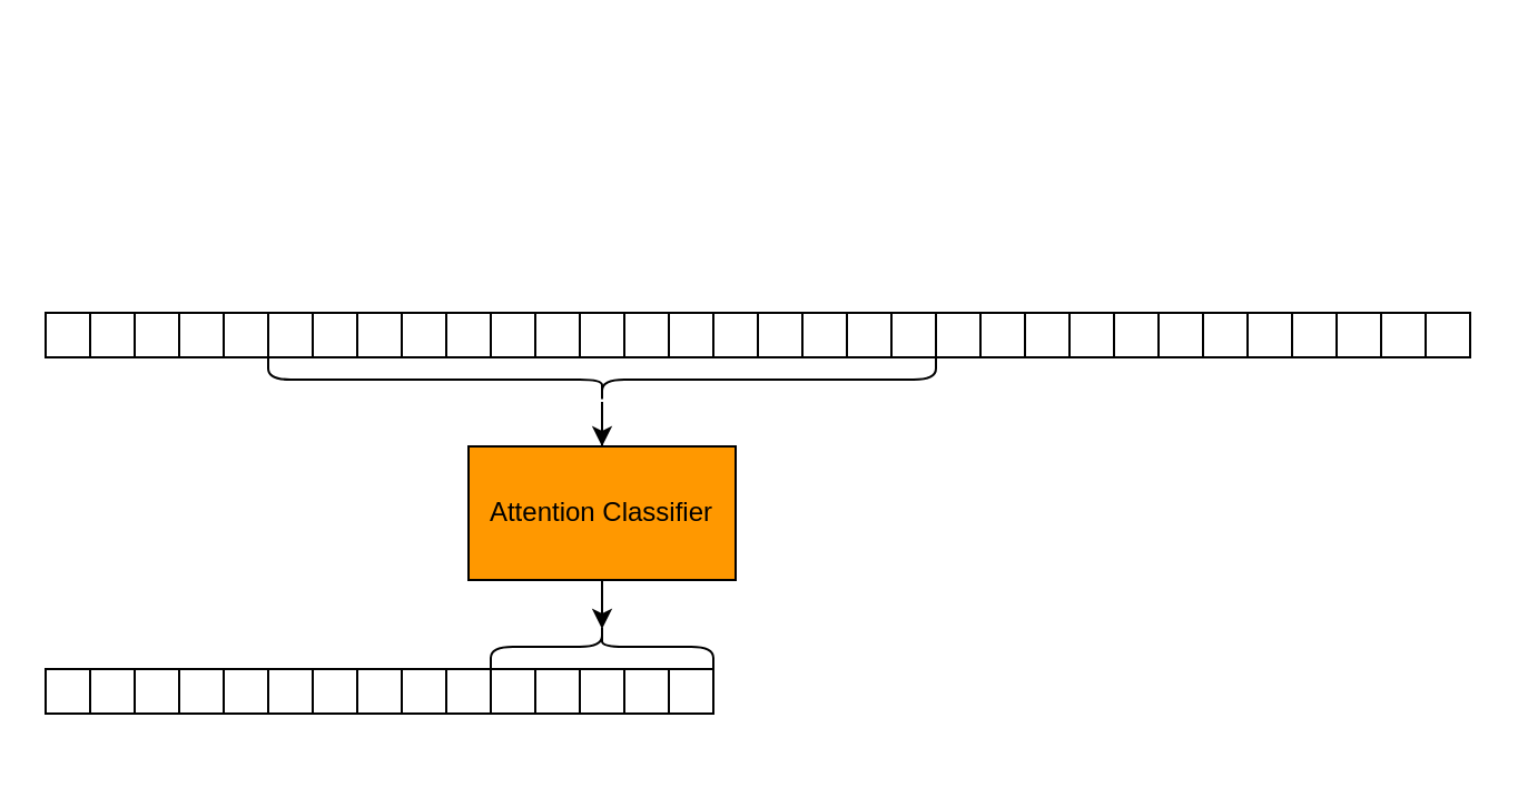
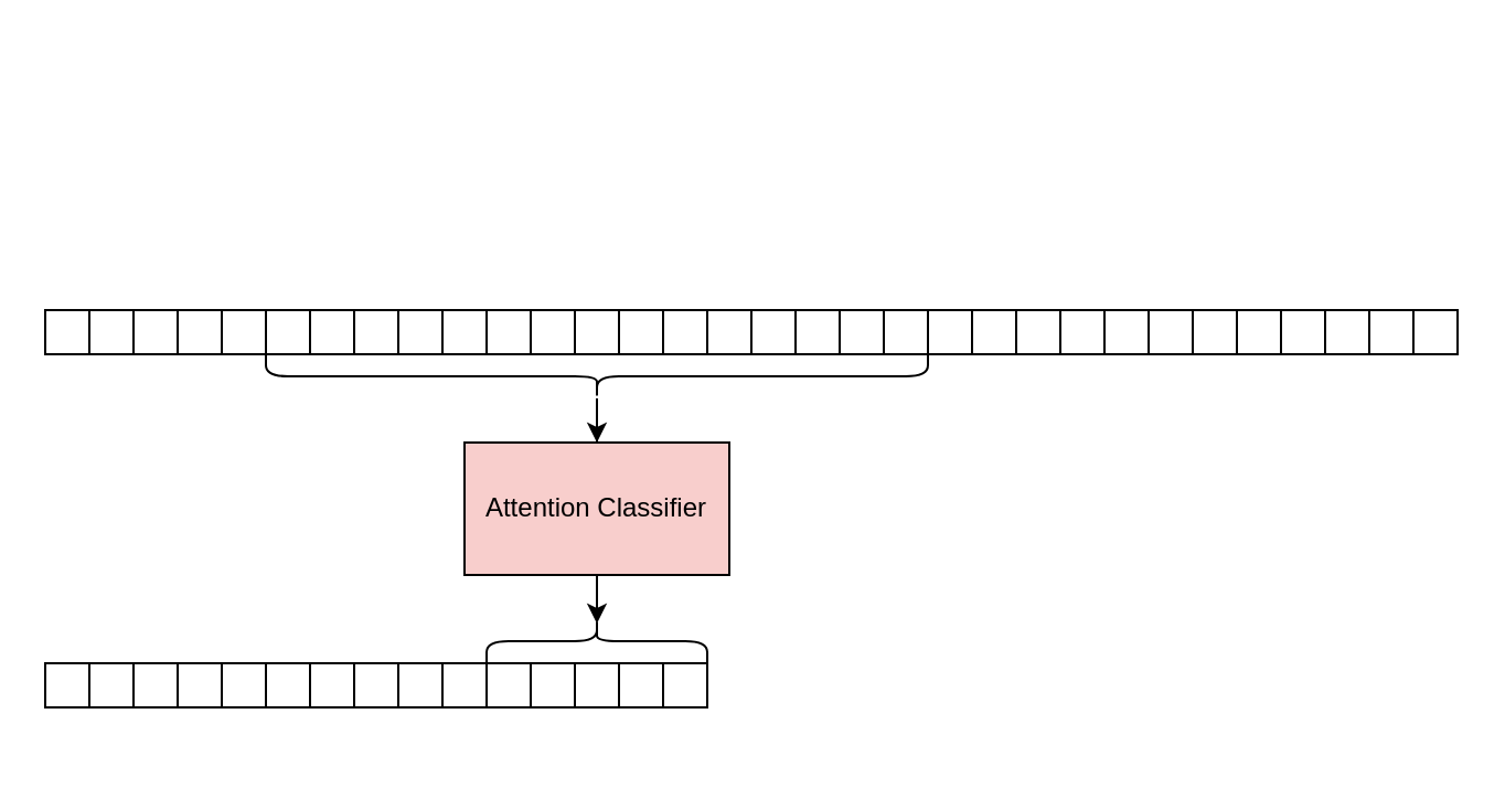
  <mxCell id="0" />
  <mxCell id="1" parent="0" />
  <mxCell id="2" value="" style="rounded=0;whiteSpace=wrap;html=1;" vertex="1" parent="1"><mxGeometry x="20" y="140" width="20" height="20" as="geometry" /></mxCell>
  <mxCell id="3" value="" style="rounded=0;whiteSpace=wrap;html=1;" vertex="1" parent="1"><mxGeometry x="40" y="140" width="20" height="20" as="geometry" /></mxCell>
  <mxCell id="4" value="" style="rounded=0;whiteSpace=wrap;html=1;" vertex="1" parent="1"><mxGeometry x="60" y="140" width="20" height="20" as="geometry" /></mxCell>
  <mxCell id="5" value="" style="rounded=0;whiteSpace=wrap;html=1;" vertex="1" parent="1"><mxGeometry x="80" y="140" width="20" height="20" as="geometry" /></mxCell>
  <mxCell id="6" value="" style="rounded=0;whiteSpace=wrap;html=1;" vertex="1" parent="1"><mxGeometry x="100" y="140" width="20" height="20" as="geometry" /></mxCell>
  <mxCell id="7" value="" style="rounded=0;whiteSpace=wrap;html=1;" vertex="1" parent="1"><mxGeometry x="120" y="140" width="20" height="20" as="geometry" /></mxCell>
  <mxCell id="8" value="" style="rounded=0;whiteSpace=wrap;html=1;" vertex="1" parent="1"><mxGeometry x="140" y="140" width="20" height="20" as="geometry" /></mxCell>
  <mxCell id="9" value="" style="rounded=0;whiteSpace=wrap;html=1;" vertex="1" parent="1"><mxGeometry x="160" y="140" width="20" height="20" as="geometry" /></mxCell>
  <mxCell id="10" value="" style="rounded=0;whiteSpace=wrap;html=1;" vertex="1" parent="1"><mxGeometry x="180" y="140" width="20" height="20" as="geometry" /></mxCell>
  <mxCell id="11" value="" style="rounded=0;whiteSpace=wrap;html=1;" vertex="1" parent="1"><mxGeometry x="200" y="140" width="20" height="20" as="geometry" /></mxCell>
  <mxCell id="12" value="" style="rounded=0;whiteSpace=wrap;html=1;" vertex="1" parent="1"><mxGeometry x="220" y="140" width="20" height="20" as="geometry" /></mxCell>
  <mxCell id="13" value="" style="rounded=0;whiteSpace=wrap;html=1;" vertex="1" parent="1"><mxGeometry x="240" y="140" width="20" height="20" as="geometry" /></mxCell>
  <mxCell id="14" value="" style="rounded=0;whiteSpace=wrap;html=1;" vertex="1" parent="1"><mxGeometry x="260" y="140" width="20" height="20" as="geometry" /></mxCell>
  <mxCell id="15" value="" style="rounded=0;whiteSpace=wrap;html=1;" vertex="1" parent="1"><mxGeometry x="280" y="140" width="20" height="20" as="geometry" /></mxCell>
  <mxCell id="16" value="" style="rounded=0;whiteSpace=wrap;html=1;" vertex="1" parent="1"><mxGeometry x="300" y="140" width="20" height="20" as="geometry" /></mxCell>
  <mxCell id="17" value="" style="rounded=0;whiteSpace=wrap;html=1;" vertex="1" parent="1"><mxGeometry x="320" y="140" width="20" height="20" as="geometry" /></mxCell>
  <mxCell id="18" value="" style="rounded=0;whiteSpace=wrap;html=1;" vertex="1" parent="1"><mxGeometry x="340" y="140" width="20" height="20" as="geometry" /></mxCell>
  <mxCell id="19" value="" style="rounded=0;whiteSpace=wrap;html=1;" vertex="1" parent="1"><mxGeometry x="360" y="140" width="20" height="20" as="geometry" /></mxCell>
  <mxCell id="20" value="" style="rounded=0;whiteSpace=wrap;html=1;" vertex="1" parent="1"><mxGeometry x="380" y="140" width="20" height="20" as="geometry" /></mxCell>
  <mxCell id="21" value="" style="rounded=0;whiteSpace=wrap;html=1;" vertex="1" parent="1"><mxGeometry x="400" y="140" width="20" height="20" as="geometry" /></mxCell>
  <mxCell id="22" value="" style="rounded=0;whiteSpace=wrap;html=1;" vertex="1" parent="1"><mxGeometry x="420" y="140" width="20" height="20" as="geometry" /></mxCell>
  <mxCell id="23" value="" style="rounded=0;whiteSpace=wrap;html=1;" vertex="1" parent="1"><mxGeometry x="440" y="140" width="20" height="20" as="geometry" /></mxCell>
  <mxCell id="24" value="" style="rounded=0;whiteSpace=wrap;html=1;" vertex="1" parent="1"><mxGeometry x="460" y="140" width="20" height="20" as="geometry" /></mxCell>
  <mxCell id="25" value="" style="rounded=0;whiteSpace=wrap;html=1;" vertex="1" parent="1"><mxGeometry x="480" y="140" width="20" height="20" as="geometry" /></mxCell>
  <mxCell id="26" value="" style="rounded=0;whiteSpace=wrap;html=1;" vertex="1" parent="1"><mxGeometry x="500" y="140" width="20" height="20" as="geometry" /></mxCell>
  <mxCell id="27" value="" style="rounded=0;whiteSpace=wrap;html=1;" vertex="1" parent="1"><mxGeometry x="520" y="140" width="20" height="20" as="geometry" /></mxCell>
  <mxCell id="28" value="" style="rounded=0;whiteSpace=wrap;html=1;" vertex="1" parent="1"><mxGeometry x="540" y="140" width="20" height="20" as="geometry" /></mxCell>
  <mxCell id="29" value="" style="rounded=0;whiteSpace=wrap;html=1;" vertex="1" parent="1"><mxGeometry x="560" y="140" width="20" height="20" as="geometry" /></mxCell>
  <mxCell id="30" value="" style="rounded=0;whiteSpace=wrap;html=1;" vertex="1" parent="1"><mxGeometry x="580" y="140" width="20" height="20" as="geometry" /></mxCell>
  <mxCell id="31" value="" style="rounded=0;whiteSpace=wrap;html=1;" vertex="1" parent="1"><mxGeometry x="600" y="140" width="20" height="20" as="geometry" /></mxCell>
  <mxCell id="32" value="" style="rounded=0;whiteSpace=wrap;html=1;" vertex="1" parent="1"><mxGeometry x="620" y="140" width="20" height="20" as="geometry" /></mxCell>
  <mxCell id="33" value="" style="rounded=0;whiteSpace=wrap;html=1;" vertex="1" parent="1"><mxGeometry x="640" y="140" width="20" height="20" as="geometry" /></mxCell>
  <mxCell id="34" style="edgeStyle=orthogonalEdgeStyle;rounded=0;orthogonalLoop=1;jettySize=auto;html=1;entryX=0.5;entryY=0;entryDx=0;entryDy=0;" edge="1" parent="1" source="35" target="37"><mxGeometry relative="1" as="geometry" /></mxCell>
  <mxCell id="35" value="" style="shape=curlyBracket;whiteSpace=wrap;html=1;rounded=1;flipH=1;rotation=90;" vertex="1" parent="1"><mxGeometry x="260" y="20" width="20" height="300" as="geometry" /></mxCell>
  <mxCell id="36" style="edgeStyle=orthogonalEdgeStyle;rounded=0;orthogonalLoop=1;jettySize=auto;html=1;entryX=0.1;entryY=0.5;entryDx=0;entryDy=0;entryPerimeter=0;" edge="1" parent="1" source="37" target="43"><mxGeometry relative="1" as="geometry" /></mxCell>
- <mxCell id="37" value="Attention Classifier" style="rounded=0;whiteSpace=wrap;html=1;fillColor=#FF9800;" vertex="1" parent="1"><mxGeometry x="210" y="200" width="120" height="60" as="geometry" /></mxCell>
+ <mxCell id="37" value="Attention Classifier" style="rounded=0;whiteSpace=wrap;html=1;fillColor=#f8cecc;" vertex="1" parent="1"><mxGeometry x="210" y="200" width="120" height="60" as="geometry" /></mxCell>
  <mxCell id="38" value="" style="rounded=0;whiteSpace=wrap;html=1;" vertex="1" parent="1"><mxGeometry x="60" y="300" width="20" height="20" as="geometry" /></mxCell>
  <mxCell id="39" value="" style="rounded=0;whiteSpace=wrap;html=1;" vertex="1" parent="1"><mxGeometry x="20" y="300" width="20" height="20" as="geometry" /></mxCell>
  <mxCell id="40" value="" style="rounded=0;whiteSpace=wrap;html=1;" vertex="1" parent="1"><mxGeometry x="40" y="300" width="20" height="20" as="geometry" /></mxCell>
  <mxCell id="41" value="" style="rounded=0;whiteSpace=wrap;html=1;" vertex="1" parent="1"><mxGeometry x="80" y="300" width="20" height="20" as="geometry" /></mxCell>
  <mxCell id="42" value="" style="rounded=0;whiteSpace=wrap;html=1;" vertex="1" parent="1"><mxGeometry x="100" y="300" width="20" height="20" as="geometry" /></mxCell>
  <mxCell id="43" value="" style="shape=curlyBracket;whiteSpace=wrap;html=1;rounded=1;flipH=1;fillColor=#FF9800;rotation=-90;" vertex="1" parent="1"><mxGeometry x="260" y="240" width="20" height="100" as="geometry" /></mxCell>
  <mxCell id="44" value="" style="rounded=0;whiteSpace=wrap;html=1;" vertex="1" parent="1"><mxGeometry x="160" y="300" width="20" height="20" as="geometry" /></mxCell>
  <mxCell id="45" value="" style="rounded=0;whiteSpace=wrap;html=1;" vertex="1" parent="1"><mxGeometry x="120" y="300" width="20" height="20" as="geometry" /></mxCell>
  <mxCell id="46" value="" style="rounded=0;whiteSpace=wrap;html=1;" vertex="1" parent="1"><mxGeometry x="140" y="300" width="20" height="20" as="geometry" /></mxCell>
  <mxCell id="47" value="" style="rounded=0;whiteSpace=wrap;html=1;" vertex="1" parent="1"><mxGeometry x="180" y="300" width="20" height="20" as="geometry" /></mxCell>
  <mxCell id="48" value="" style="rounded=0;whiteSpace=wrap;html=1;" vertex="1" parent="1"><mxGeometry x="200" y="300" width="20" height="20" as="geometry" /></mxCell>
  <mxCell id="49" value="" style="rounded=0;whiteSpace=wrap;html=1;" vertex="1" parent="1"><mxGeometry x="260" y="300" width="20" height="20" as="geometry" /></mxCell>
  <mxCell id="50" value="" style="rounded=0;whiteSpace=wrap;html=1;" vertex="1" parent="1"><mxGeometry x="220" y="300" width="20" height="20" as="geometry" /></mxCell>
  <mxCell id="51" value="" style="rounded=0;whiteSpace=wrap;html=1;" vertex="1" parent="1"><mxGeometry x="240" y="300" width="20" height="20" as="geometry" /></mxCell>
  <mxCell id="52" value="" style="rounded=0;whiteSpace=wrap;html=1;" vertex="1" parent="1"><mxGeometry x="280" y="300" width="20" height="20" as="geometry" /></mxCell>
  <mxCell id="53" value="" style="rounded=0;whiteSpace=wrap;html=1;" vertex="1" parent="1"><mxGeometry x="300" y="300" width="20" height="20" as="geometry" /></mxCell>
